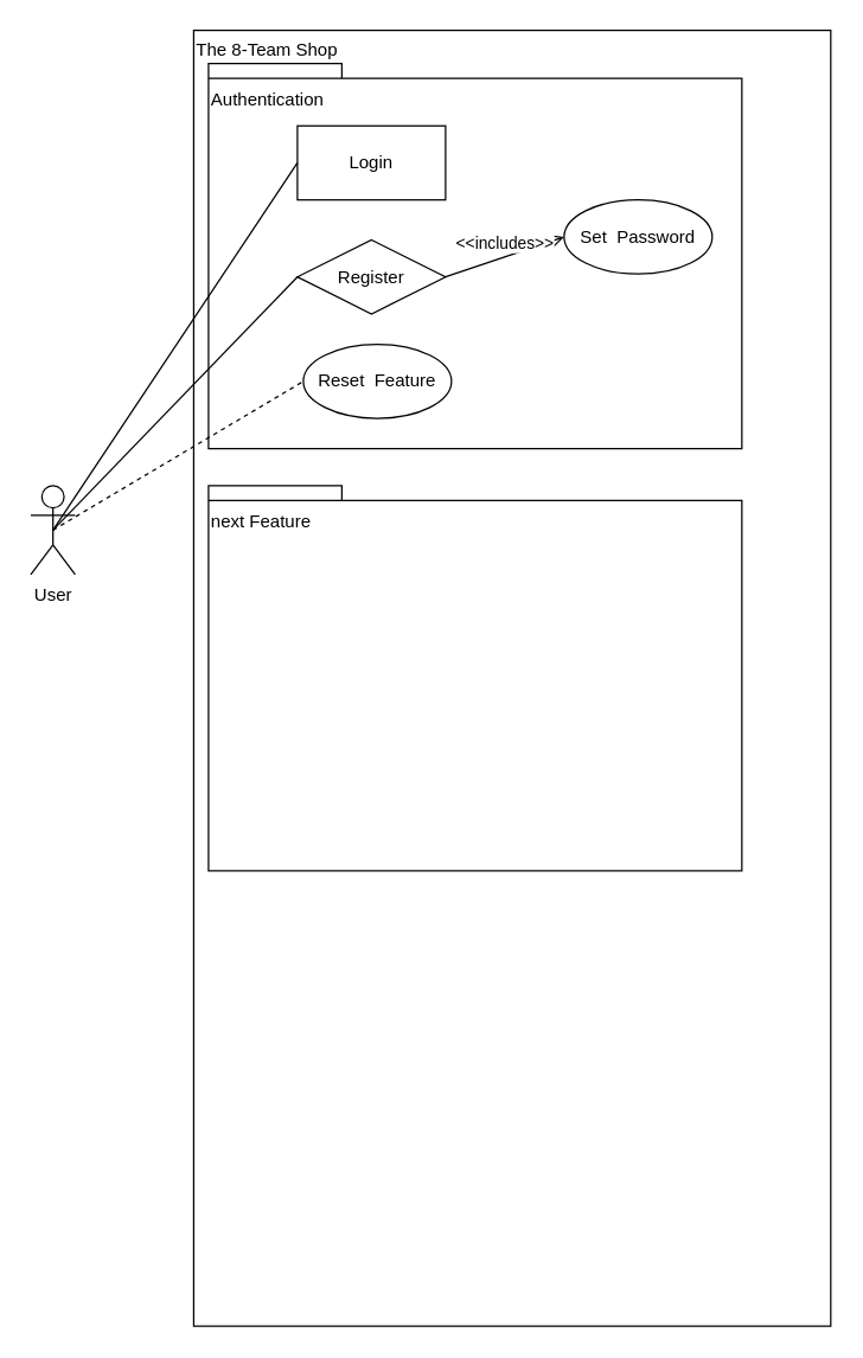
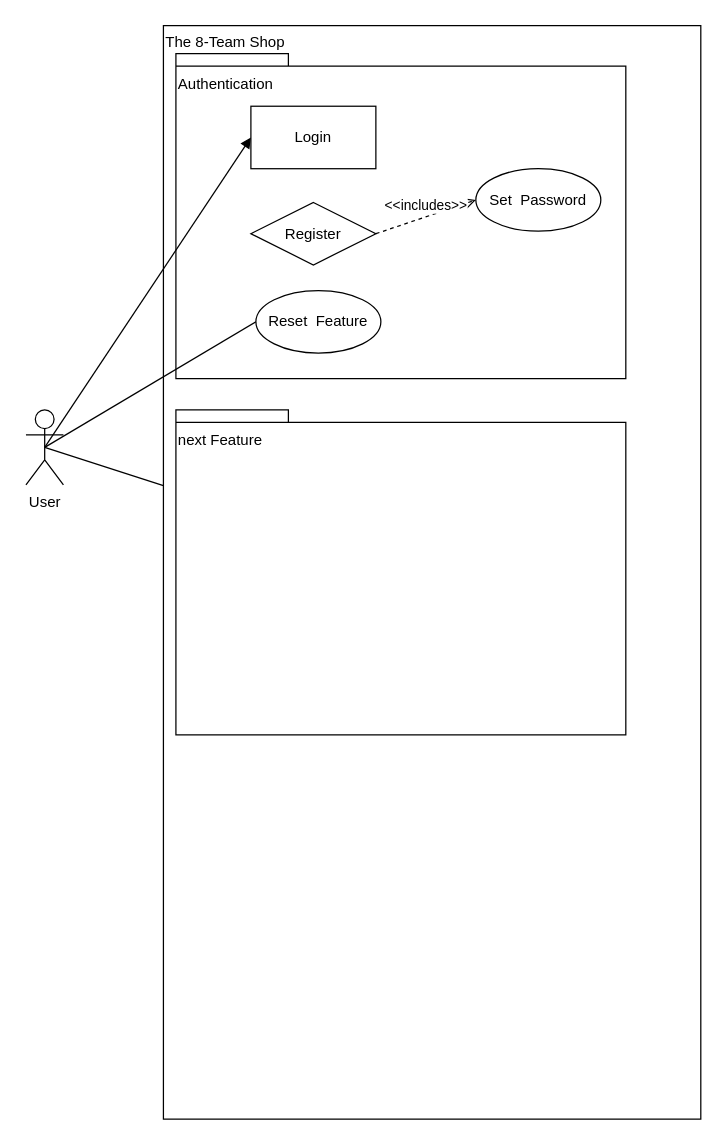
  <mxCell id="0" />
  <mxCell id="1" parent="0" />
  <mxCell id="2" value="User" style="shape=umlActor;verticalLabelPosition=bottom;verticalAlign=top;html=1;" vertex="1" parent="1"><mxGeometry x="20" y="327.5" width="30" height="60" as="geometry" /></mxCell>
  <mxCell id="3" value="Admin" style="shape=umlActor;verticalLabelPosition=bottom;verticalAlign=top;html=1;" vertex="1" parent="1"><mxGeometry x="460" y="154.5" width="30" height="60" as="geometry" /></mxCell>
  <mxCell id="4" value="The 8-Team Shop" style="rounded=0;whiteSpace=wrap;html=1;align=left;verticalAlign=top;" vertex="1" parent="1"><mxGeometry x="130" y="20" width="430" height="875" as="geometry" /></mxCell>
  <mxCell id="5" value="&lt;span style=&quot;font-weight: normal&quot;&gt;Authentication&lt;/span&gt;" style="shape=folder;fontStyle=1;spacingTop=10;tabWidth=90;tabHeight=10;tabPosition=left;html=1;align=left;verticalAlign=top;" vertex="1" parent="1"><mxGeometry x="140" y="42.5" width="360" height="260" as="geometry" /></mxCell>
  <mxCell id="6" value="Login" style="whiteSpace=wrap;html=1;align=center;rounded=0;" vertex="1" parent="1"><mxGeometry x="200" y="84.5" width="100" height="50" as="geometry" /></mxCell>
  <mxCell id="7" value="Register" style="rhombus;whiteSpace=wrap;html=1;align=center;" vertex="1" parent="1"><mxGeometry x="200" y="161.5" width="100" height="50" as="geometry" /></mxCell>
  <mxCell id="8" value="Reset &amp;nbsp;Feature" style="ellipse;whiteSpace=wrap;html=1;align=center;" vertex="1" parent="1"><mxGeometry x="204" y="232" width="100" height="50" as="geometry" /></mxCell>
  <mxCell id="9" style="edgeStyle=orthogonalEdgeStyle;rounded=0;orthogonalLoop=1;jettySize=auto;html=1;exitX=0.5;exitY=1;exitDx=0;exitDy=0;" edge="1" parent="1" source="7" target="7"><mxGeometry relative="1" as="geometry" /></mxCell>
  <mxCell id="10" value="Set &amp;nbsp;Password" style="ellipse;whiteSpace=wrap;html=1;align=center;" vertex="1" parent="1"><mxGeometry x="380" y="134.5" width="100" height="50" as="geometry" /></mxCell>
- <mxCell id="11" value="&amp;lt;&amp;lt;includes&amp;gt;&amp;gt;" style="html=1;verticalAlign=bottom;endArrow=open;dashed=0;endSize=8;exitX=1;exitY=0.5;exitDx=0;exitDy=0;entryX=0;entryY=0.5;entryDx=0;entryDy=0;" edge="1" parent="1" source="7" target="10"><mxGeometry relative="1" as="geometry"><mxPoint x="260" y="234.5" as="sourcePoint" /><mxPoint x="360" y="269.5" as="targetPoint" /></mxGeometry></mxCell>
+ <mxCell id="11" value="&amp;lt;&amp;lt;includes&amp;gt;&amp;gt;" style="html=1;verticalAlign=bottom;endArrow=open;dashed=1;endSize=8;exitX=1;exitY=0.5;exitDx=0;exitDy=0;entryX=0;entryY=0.5;entryDx=0;entryDy=0;" edge="1" parent="1" source="7" target="10"><mxGeometry relative="1" as="geometry"><mxPoint x="260" y="234.5" as="sourcePoint" /><mxPoint x="360" y="269.5" as="targetPoint" /></mxGeometry></mxCell>
  <mxCell id="12" value="Admin" style="shape=umlActor;verticalLabelPosition=bottom;verticalAlign=top;html=1;" vertex="1" parent="1"><mxGeometry x="460" y="440" width="30" height="60" as="geometry" /></mxCell>
  <mxCell id="13" value="&lt;span style=&quot;font-weight: normal&quot;&gt;next Feature&lt;/span&gt;" style="shape=folder;fontStyle=1;spacingTop=10;tabWidth=90;tabHeight=10;tabPosition=left;html=1;align=left;verticalAlign=top;" vertex="1" parent="1"><mxGeometry x="140" y="327.5" width="360" height="260" as="geometry" /></mxCell>
  <mxCell id="14" style="edgeStyle=orthogonalEdgeStyle;rounded=0;orthogonalLoop=1;jettySize=auto;html=1;exitX=0.5;exitY=1;exitDx=0;exitDy=0;" edge="1" parent="1"><mxGeometry relative="1" as="geometry"><mxPoint x="250" y="510" as="sourcePoint" /><mxPoint x="250" y="510" as="targetPoint" /></mxGeometry></mxCell>
- <mxCell id="15" value="" style="endArrow=none;html=1;exitX=0.5;exitY=0.5;exitDx=0;exitDy=0;exitPerimeter=0;entryX=0;entryY=0.5;entryDx=0;entryDy=0;" edge="1" parent="1" source="2" target="6"><mxGeometry width="50" height="50" relative="1" as="geometry"><mxPoint x="280" y="395" as="sourcePoint" /><mxPoint x="330" y="345" as="targetPoint" /></mxGeometry></mxCell>
- <mxCell id="16" value="" style="endArrow=none;html=1;exitX=0.5;exitY=0.5;exitDx=0;exitDy=0;exitPerimeter=0;entryX=0;entryY=0.5;entryDx=0;entryDy=0;" edge="1" parent="1" source="2" target="7"><mxGeometry width="50" height="50" relative="1" as="geometry"><mxPoint x="45" y="165" as="sourcePoint" /><mxPoint x="210" y="132.5" as="targetPoint" /></mxGeometry></mxCell>
- <mxCell id="17" value="" style="endArrow=none;html=1;entryX=0;entryY=0.5;entryDx=0;entryDy=0;exitX=0.5;exitY=0.5;exitDx=0;exitDy=0;exitPerimeter=0;dashed=1;" edge="1" parent="1" source="2" target="8"><mxGeometry width="50" height="50" relative="1" as="geometry"><mxPoint x="40" y="155" as="sourcePoint" /><mxPoint x="220" y="142.5" as="targetPoint" /></mxGeometry></mxCell>
+ <mxCell id="15" value="" style="endArrow=block;html=1;exitX=0.5;exitY=0.5;exitDx=0;exitDy=0;exitPerimeter=0;entryX=0;entryY=0.5;entryDx=0;entryDy=0;" edge="1" parent="1" source="2" target="6"><mxGeometry width="50" height="50" relative="1" as="geometry"><mxPoint x="280" y="395" as="sourcePoint" /><mxPoint x="330" y="345" as="targetPoint" /></mxGeometry></mxCell>
+ <mxCell id="16" value="" style="endArrow=none;html=1;exitX=0.5;exitY=0.5;exitDx=0;exitDy=0;exitPerimeter=0;" edge="1" parent="1" source="2" target="4"><mxGeometry width="50" height="50" relative="1" as="geometry"><mxPoint x="45" y="165" as="sourcePoint" /><mxPoint x="210" y="132.5" as="targetPoint" /></mxGeometry></mxCell>
+ <mxCell id="17" value="" style="endArrow=none;html=1;entryX=0;entryY=0.5;entryDx=0;entryDy=0;exitX=0.5;exitY=0.5;exitDx=0;exitDy=0;exitPerimeter=0;" edge="1" parent="1" source="2" target="8"><mxGeometry width="50" height="50" relative="1" as="geometry"><mxPoint x="40" y="155" as="sourcePoint" /><mxPoint x="220" y="142.5" as="targetPoint" /></mxGeometry></mxCell>
